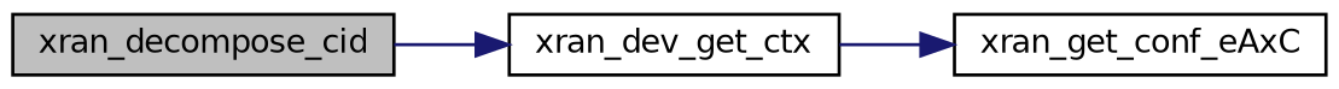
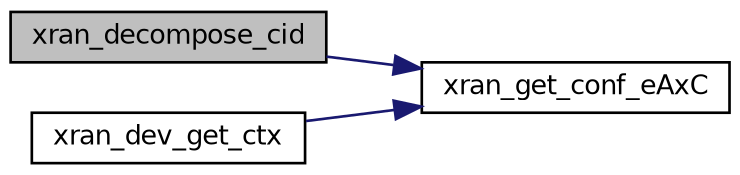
  digraph {
    rankdir=LR
    node [color=black fillcolor=white fontname=Helvetica fontsize=10 shape=record style=filled]
    edge [color=midnightblue fontname=Helvetica fontsize=10 labelfontname=Helvetica labelfontsize=10 style=solid]
    n1 [fillcolor=grey75 fontcolor=black height=0.2 label=xran_decompose_cid width=0.4]
    n2 [height=0.2 label=xran_get_conf_eAxC width=0.4]
    n3 [height=0.2 label=xran_dev_get_ctx width=0.4]
-   n1 -> n3
+   n1 -> n2
    n3 -> n2
  }
